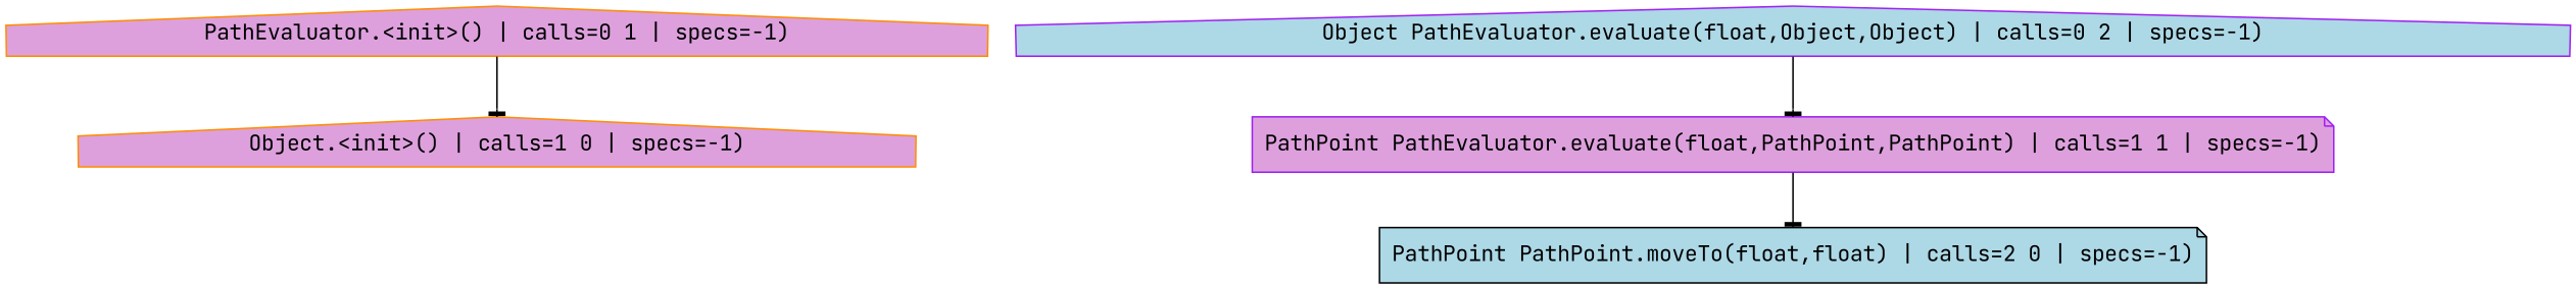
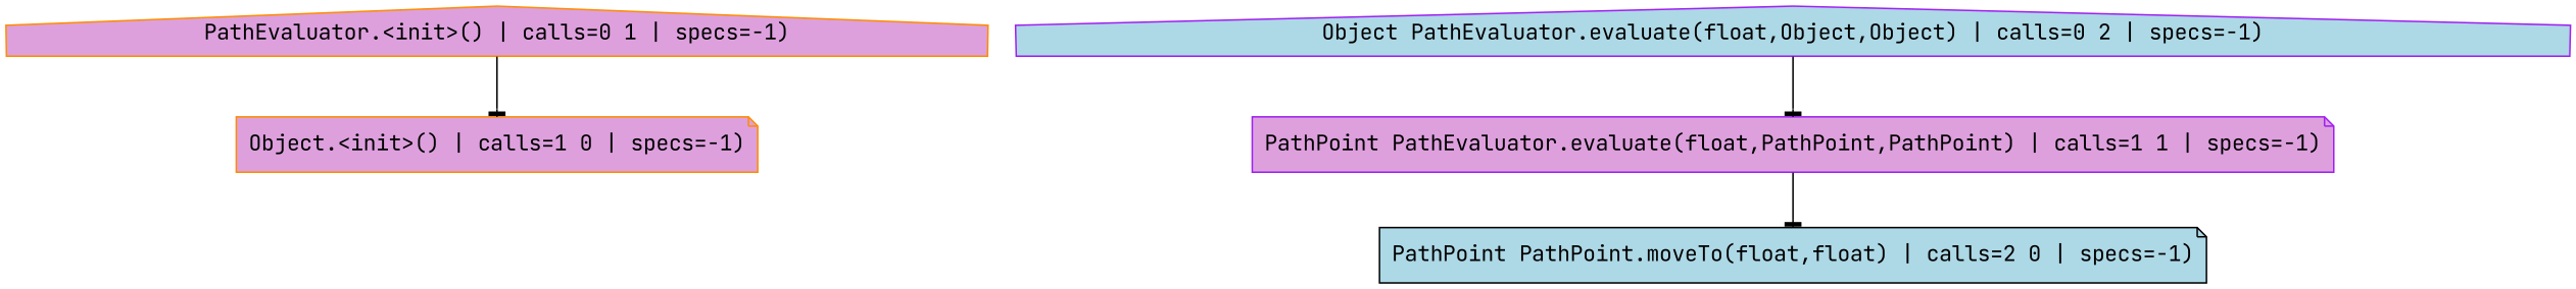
  digraph {
    fontname="JetBrains Mono"
    node [color=darkorange shape=house style=filled fillcolor=plum fontname="JetBrains Mono"]
    edge [color=black arrowhead=tee fontname="JetBrains Mono"]
-   n1 [label="Object.<init>() | calls=1 0 | specs=-1)"]
+   n1 [label="Object.<init>() | calls=1 0 | specs=-1)" shape=note]
    n2 [label="PathEvaluator.<init>() | calls=0 1 | specs=-1)"]
    n3 [color=purple label="Object PathEvaluator.evaluate(float,Object,Object) | calls=0 2 | specs=-1)" fillcolor=lightblue]
    n4 [color=purple label="PathPoint PathEvaluator.evaluate(float,PathPoint,PathPoint) | calls=1 1 | specs=-1)" shape=note]
    n5 [color=black label="PathPoint PathPoint.moveTo(float,float) | calls=2 0 | specs=-1)" shape=note fillcolor=lightblue]
    n2 -> n1
    n3 -> n4
    n4 -> n5
  }
